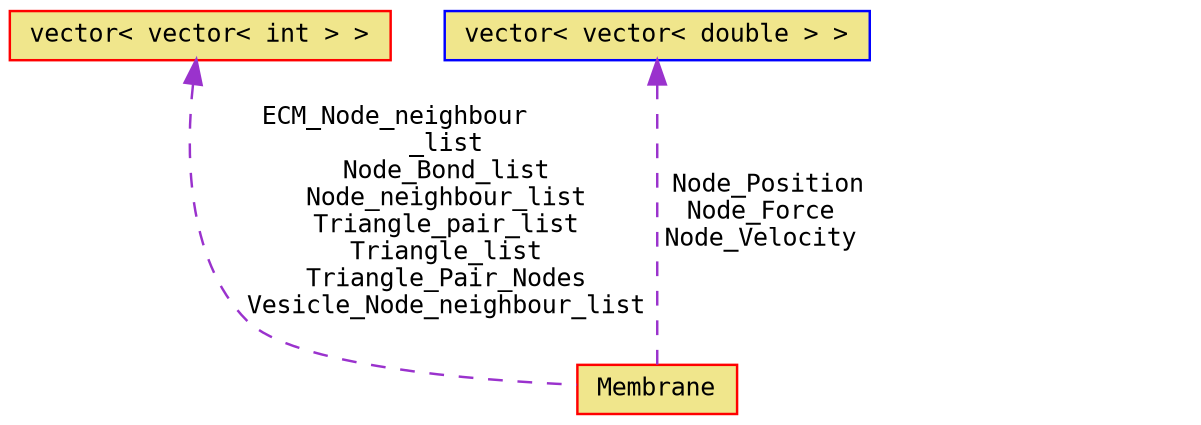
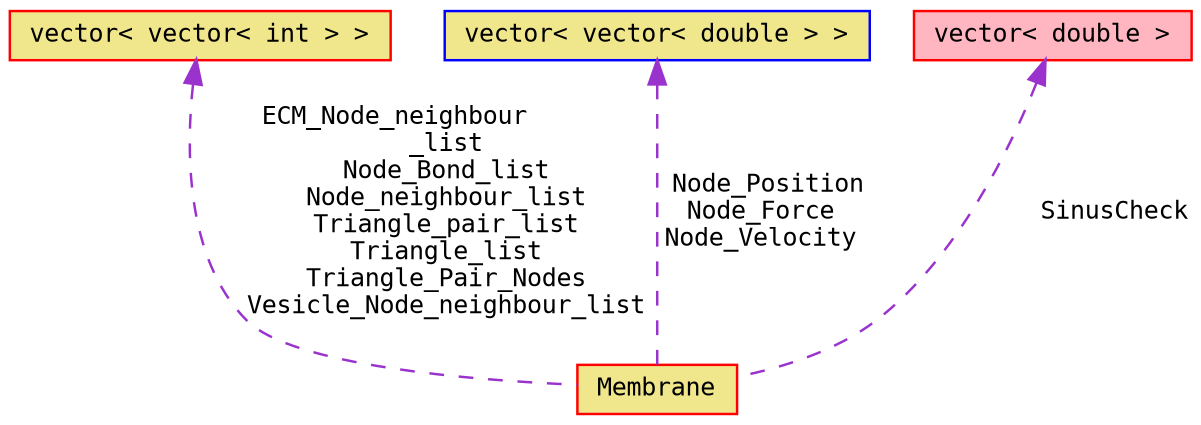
  digraph {
    fontname="DejaVu Sans Mono"
    node [color=red fillcolor=khaki fontname="DejaVu Sans Mono" fontsize=10 shape=record style=filled]
    edge [color=darkorchid3 dir=back fontname="DejaVu Sans Mono" fontsize=10 labelfontname=Helvetica labelfontsize=10 style=dashed]
    n1 [fontcolor=black height=0.2 label=Membrane width=0.4]
    n2 [height=0.2 label="vector\< vector\< int \> \>" width=0.4]
    n3 [color=blue height=0.2 label="vector\< vector\< double \> \>" width=0.4]
+   n4 [fillcolor=lightpink height=0.2 label="vector\< double \>" width=0.4]
    n2 -> n1 [label=" ECM_Node_neighbour\l_list\nNode_Bond_list\nNode_neighbour_list\nTriangle_pair_list\nTriangle_list\nTriangle_Pair_Nodes\nVesicle_Node_neighbour_list"]
    n3 -> n1 [label=" Node_Position\nNode_Force\nNode_Velocity"]
+   n4 -> n1 [label=" SinusCheck"]
  }
